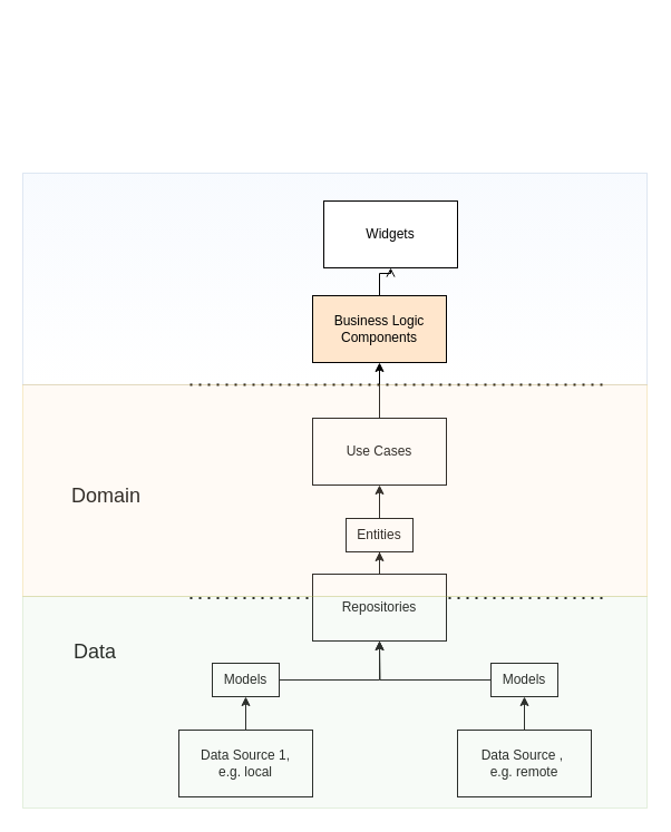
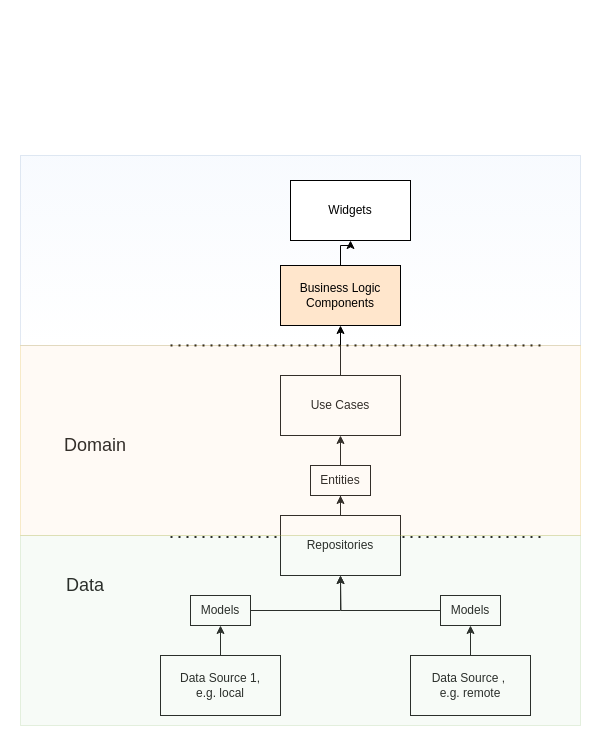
  <mxCell id="0" />
  <mxCell id="1" parent="0" />
  <mxCell id="2" value="" style="rounded=0;whiteSpace=wrap;html=1;fontSize=18;align=center;fillColor=#dae8fc;strokeColor=#6c8ebf;gradientColor=#ffffff;gradientDirection=south;opacity=20;" vertex="1" parent="1"><mxGeometry y="155" width="560" height="190" as="geometry" x="20" /></mxCell>
  <mxCell id="3" value="" style="endArrow=none;dashed=1;html=1;dashPattern=1 3;strokeWidth=2;" edge="1" parent="1"><mxGeometry width="50" height="50" relative="1" as="geometry"><mxPoint x="170" y="536.5" as="sourcePoint" /><mxPoint x="540" y="536.5" as="targetPoint" /></mxGeometry></mxCell>
  <mxCell id="4" style="edgeStyle=orthogonalEdgeStyle;rounded=0;orthogonalLoop=1;jettySize=auto;html=1;entryX=0;entryY=0.5;entryDx=0;entryDy=0;" edge="1" parent="1"><mxGeometry relative="1" as="geometry"><mxPoint x="310" y="20" as="sourcePoint" /></mxGeometry></mxCell>
  <mxCell id="5" style="edgeStyle=orthogonalEdgeStyle;rounded=0;orthogonalLoop=1;jettySize=auto;html=1;entryX=1;entryY=0.5;entryDx=0;entryDy=0;" edge="1" parent="1"><mxGeometry relative="1" as="geometry"><mxPoint x="540" y="20" as="targetPoint" /></mxGeometry></mxCell>
  <mxCell id="6" value="Widgets" style="rounded=0;whiteSpace=wrap;html=1;align=center;" vertex="1" parent="1"><mxGeometry x="290" y="180" width="120" height="60" as="geometry" /></mxCell>
- <mxCell id="7" style="edgeStyle=orthogonalEdgeStyle;rounded=0;orthogonalLoop=1;jettySize=auto;html=1;entryX=0.5;entryY=1;entryDx=0;entryDy=0;endArrow=open;" edge="1" parent="1" source="8" target="6"><mxGeometry relative="1" as="geometry" /></mxCell>
+ <mxCell id="7" style="edgeStyle=orthogonalEdgeStyle;rounded=0;orthogonalLoop=1;jettySize=auto;html=1;entryX=0.5;entryY=1;entryDx=0;entryDy=0;" edge="1" parent="1" source="8" target="6"><mxGeometry relative="1" as="geometry" /></mxCell>
  <mxCell id="8" value="Business Logic Components" style="rounded=0;whiteSpace=wrap;html=1;align=center;fillColor=#ffe6cc;" vertex="1" parent="1"><mxGeometry x="280" y="265" width="120" height="60" as="geometry" /></mxCell>
  <mxCell id="9" style="edgeStyle=orthogonalEdgeStyle;rounded=0;orthogonalLoop=1;jettySize=auto;html=1;entryX=0.5;entryY=1;entryDx=0;entryDy=0;" edge="1" parent="1" source="10" target="8"><mxGeometry relative="1" as="geometry" /></mxCell>
  <mxCell id="10" value="Use Cases" style="rounded=0;whiteSpace=wrap;html=1;align=center;" vertex="1" parent="1"><mxGeometry x="280" y="375" width="120" height="60" as="geometry" /></mxCell>
  <mxCell id="11" style="edgeStyle=orthogonalEdgeStyle;rounded=0;orthogonalLoop=1;jettySize=auto;html=1;entryX=0.5;entryY=1;entryDx=0;entryDy=0;" edge="1" parent="1" source="12" target="14"><mxGeometry relative="1" as="geometry" /></mxCell>
  <mxCell id="12" value="Repositories" style="rounded=0;whiteSpace=wrap;html=1;align=center;" vertex="1" parent="1"><mxGeometry x="280" y="515" width="120" height="60" as="geometry" /></mxCell>
  <mxCell id="13" style="edgeStyle=orthogonalEdgeStyle;rounded=0;orthogonalLoop=1;jettySize=auto;html=1;entryX=0.5;entryY=1;entryDx=0;entryDy=0;" edge="1" parent="1" source="14" target="10"><mxGeometry relative="1" as="geometry" /></mxCell>
  <mxCell id="14" value="Entities" style="rounded=0;whiteSpace=wrap;html=1;align=center;" vertex="1" parent="1"><mxGeometry x="310" y="465" width="60" height="30" as="geometry" /></mxCell>
  <mxCell id="15" style="edgeStyle=orthogonalEdgeStyle;rounded=0;orthogonalLoop=1;jettySize=auto;html=1;entryX=0.5;entryY=1;entryDx=0;entryDy=0;" edge="1" parent="1" source="16" target="22"><mxGeometry relative="1" as="geometry" /></mxCell>
  <mxCell id="16" value="Data Source 1, &lt;br&gt;e.g. local" style="rounded=0;whiteSpace=wrap;html=1;align=center;" vertex="1" parent="1"><mxGeometry x="160" y="655" width="120" height="60" as="geometry" /></mxCell>
  <mxCell id="17" style="edgeStyle=orthogonalEdgeStyle;rounded=0;orthogonalLoop=1;jettySize=auto;html=1;entryX=0.5;entryY=1;entryDx=0;entryDy=0;" edge="1" parent="1" source="18" target="20"><mxGeometry relative="1" as="geometry" /></mxCell>
  <mxCell id="18" value="Data Source ,&amp;nbsp;&lt;br&gt;e.g. remote" style="rounded=0;whiteSpace=wrap;html=1;align=center;" vertex="1" parent="1"><mxGeometry x="410" y="655" width="120" height="60" as="geometry" /></mxCell>
  <mxCell id="19" style="edgeStyle=orthogonalEdgeStyle;rounded=0;orthogonalLoop=1;jettySize=auto;html=1;" edge="1" parent="1" source="20"><mxGeometry relative="1" as="geometry"><mxPoint x="340" y="575" as="targetPoint" /></mxGeometry></mxCell>
  <mxCell id="20" value="Models" style="rounded=0;whiteSpace=wrap;html=1;align=center;" vertex="1" parent="1"><mxGeometry x="440" y="595" width="60" height="30" as="geometry" /></mxCell>
  <mxCell id="21" style="edgeStyle=orthogonalEdgeStyle;rounded=0;orthogonalLoop=1;jettySize=auto;html=1;" edge="1" parent="1" source="22" target="12"><mxGeometry relative="1" as="geometry" /></mxCell>
  <mxCell id="22" value="Models" style="rounded=0;whiteSpace=wrap;html=1;align=center;" vertex="1" parent="1"><mxGeometry x="190" y="595" width="60" height="30" as="geometry" /></mxCell>
  <mxCell id="23" value="" style="endArrow=none;dashed=1;html=1;dashPattern=1 3;strokeWidth=2;" edge="1" parent="1"><mxGeometry width="50" height="50" relative="1" as="geometry"><mxPoint x="170" y="345" as="sourcePoint" /><mxPoint x="540" y="345" as="targetPoint" /></mxGeometry></mxCell>
  <mxCell id="24" value="Domain" style="text;html=1;strokeColor=none;fillColor=none;align=center;verticalAlign=middle;whiteSpace=wrap;rounded=0;fontStyle=0;fontSize=18;" vertex="1" parent="1"><mxGeometry x="40" y="435" width="110" height="20" as="geometry" /></mxCell>
  <mxCell id="25" value="Data" style="text;html=1;strokeColor=none;fillColor=none;align=center;verticalAlign=middle;whiteSpace=wrap;rounded=0;fontStyle=0;fontSize=18;" vertex="1" parent="1"><mxGeometry x="30" y="575" width="110" height="20" as="geometry" /></mxCell>
  <mxCell id="26" value="" style="rounded=0;whiteSpace=wrap;html=1;fontSize=18;align=center;fillColor=#ffe6cc;strokeColor=#d79b00;gradientDirection=south;opacity=20;" vertex="1" parent="1"><mxGeometry y="345" width="560" height="190" as="geometry" x="20" /></mxCell>
  <mxCell id="27" value="" style="rounded=0;whiteSpace=wrap;html=1;fontSize=18;align=center;fillColor=#d5e8d4;strokeColor=#82b366;gradientDirection=south;opacity=20;" vertex="1" parent="1"><mxGeometry y="535" width="560" height="190" as="geometry" x="20" /></mxCell>
